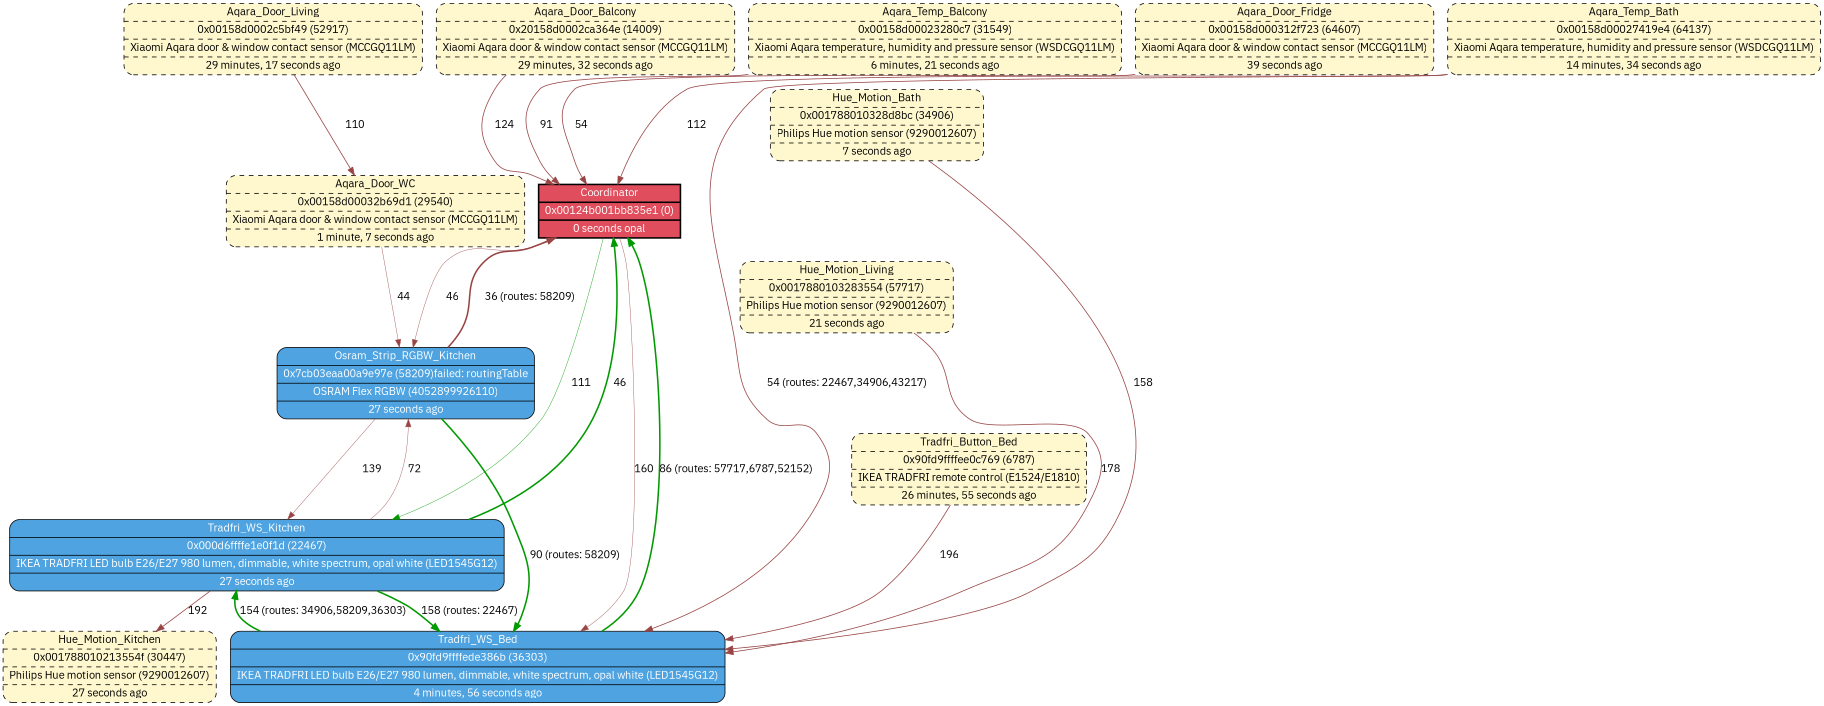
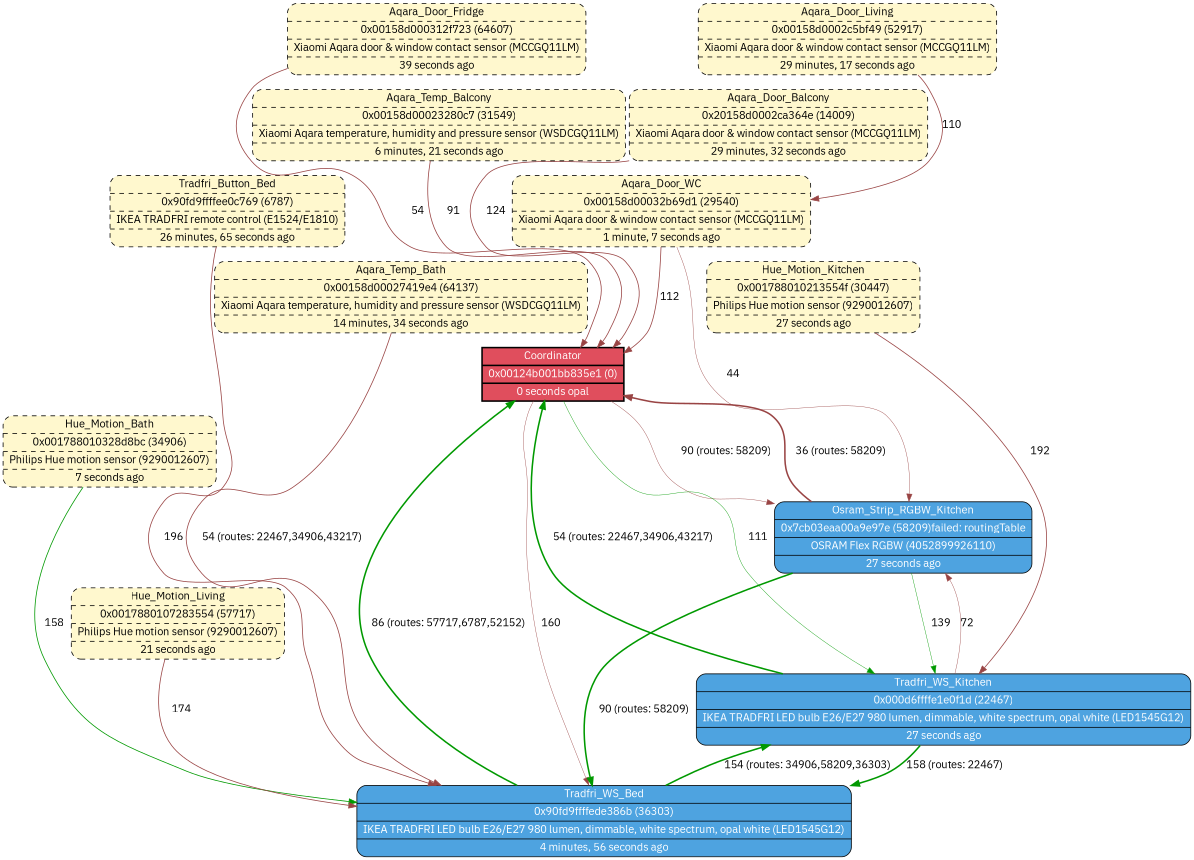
  digraph {
    fontname="IBM Plex Sans"
    node [fillcolor="#fff8ce" fontcolor="#000000" fontname="IBM Plex Sans" shape=record style="rounded, dashed, filled"]
    edge [color="#994444" fontname="IBM Plex Sans" penwidth=1 weight=0]
    n1 [fillcolor="#e04e5d" fontcolor="#ffffff" label="{Coordinator|0x00124b001bb835e1 (0)|0 seconds opal}" style="bold, filled"]
    n2 [fillcolor="#4ea3e0" fontcolor="#ffffff" label="{Osram_Strip_RGBW_Kitchen|0x7cb03eaa00a9e97e (58209)failed: routingTable|OSRAM Flex RGBW (4052899926110)|27 seconds ago}" style="rounded, filled"]
    n3 [fillcolor="#4ea3e0" fontcolor="#ffffff" label="{Tradfri_WS_Bed|0x90fd9ffffede386b (36303)|IKEA TRADFRI LED bulb E26/E27 980 lumen, dimmable, white spectrum, opal white (LED1545G12)|4 minutes, 56 seconds ago}" style="rounded, filled"]
    n4 [fillcolor="#4ea3e0" fontcolor="#ffffff" label="{Tradfri_WS_Kitchen|0x000d6ffffe1e0f1d (22467)|IKEA TRADFRI LED bulb E26/E27 980 lumen, dimmable, white spectrum, opal white (LED1545G12)|27 seconds ago}" style="rounded, filled"]
    n5 [label="{Hue_Motion_Bath|0x001788010328d8bc (34906)|Philips Hue motion sensor (9290012607)|7 seconds ago}"]
-   n6 [label="{Hue_Motion_Living|0x0017880103283554 (57717)|Philips Hue motion sensor (9290012607)|21 seconds ago}"]
+   n6 [label="{Hue_Motion_Living|0x0017880107283554 (57717)|Philips Hue motion sensor (9290012607)|21 seconds ago}"]
    n7 [label="{Hue_Motion_Kitchen|0x001788010213554f (30447)|Philips Hue motion sensor (9290012607)|27 seconds ago}"]
-   n8 [label="{Tradfri_Button_Bed|0x90fd9ffffee0c769 (6787)|IKEA TRADFRI remote control (E1524/E1810)|26 minutes, 55 seconds ago}"]
+   n8 [label="{Tradfri_Button_Bed|0x90fd9ffffee0c769 (6787)|IKEA TRADFRI remote control (E1524/E1810)|26 minutes, 65 seconds ago}"]
    n9 [label="{Aqara_Door_Balcony|0x20158d0002ca364e (14009)|Xiaomi Aqara door & window contact sensor (MCCGQ11LM)|29 minutes, 32 seconds ago}"]
    n10 [label="{Aqara_Door_Living|0x00158d0002c5bf49 (52917)|Xiaomi Aqara door & window contact sensor (MCCGQ11LM)|29 minutes, 17 seconds ago}"]
    n11 [label="{Aqara_Door_WC|0x00158d00032b69d1 (29540)|Xiaomi Aqara door & window contact sensor (MCCGQ11LM)|1 minute, 7 seconds ago}"]
    n12 [label="{Aqara_Door_Fridge|0x00158d000312f723 (64607)|Xiaomi Aqara door & window contact sensor (MCCGQ11LM)|39 seconds ago}"]
    n13 [label="{Aqara_Temp_Bath|0x00158d00027419e4 (64137)|Xiaomi Aqara temperature, humidity and pressure sensor (WSDCGQ11LM)|14 minutes, 34 seconds ago}"]
    n14 [label="{Aqara_Temp_Balcony|0x00158d00023280c7 (31549)|Xiaomi Aqara temperature, humidity and pressure sensor (WSDCGQ11LM)|6 minutes, 21 seconds ago}"]
-   n1 -> n2 [label=46 penwidth=0.5]
+   n1 -> n2 [label="90 (routes: 58209)" penwidth=0.5]
    n1 -> n3 [label=160 penwidth=0.5]
    n1 -> n4 [color="#009900" label=111 penwidth=0.5]
    n2 -> n1 [label="36 (routes: 58209)" penwidth=2 weight=1]
    n2 -> n3 [color="#009900" label="90 (routes: 58209)" penwidth=2 weight=1]
-   n2 -> n4 [label=139 penwidth=0.5]
+   n2 -> n4 [color="#009900" label=139 penwidth=0.5]
    n3 -> n1 [color="#009900" label="86 (routes: 57717,6787,52152)" penwidth=2 weight=1]
    n3 -> n4 [color="#009900" label="154 (routes: 34906,58209,36303)" penwidth=2 weight=1]
-   n4 -> n1 [color="#009900" label=46 penwidth=2 weight=1]
+   n4 -> n1 [color="#009900" label="54 (routes: 22467,34906,43217)" penwidth=2 weight=1]
    n4 -> n2 [label=72 penwidth=0.5]
    n4 -> n3 [color="#009900" label="158 (routes: 22467)" penwidth=2 weight=1]
-   n5 -> n3 [label=158]
-   n6 -> n3 [label=178]
-   n4 -> n7 [label=192]
+   n5 -> n3 [color="#009900" label=158]
+   n6 -> n3 [label=174]
+   n7 -> n4 [label=192]
    n8 -> n3 [label=196]
    n9 -> n1 [label=124]
    n10 -> n11 [label=110]
-   n13 -> n1 [label=112]
+   n11 -> n1 [label=112]
    n11 -> n2 [label=44 penwidth=0.5]
    n12 -> n1 [label=54]
    n13 -> n3 [label="54 (routes: 22467,34906,43217)"]
    n14 -> n1 [label=91]
  }
